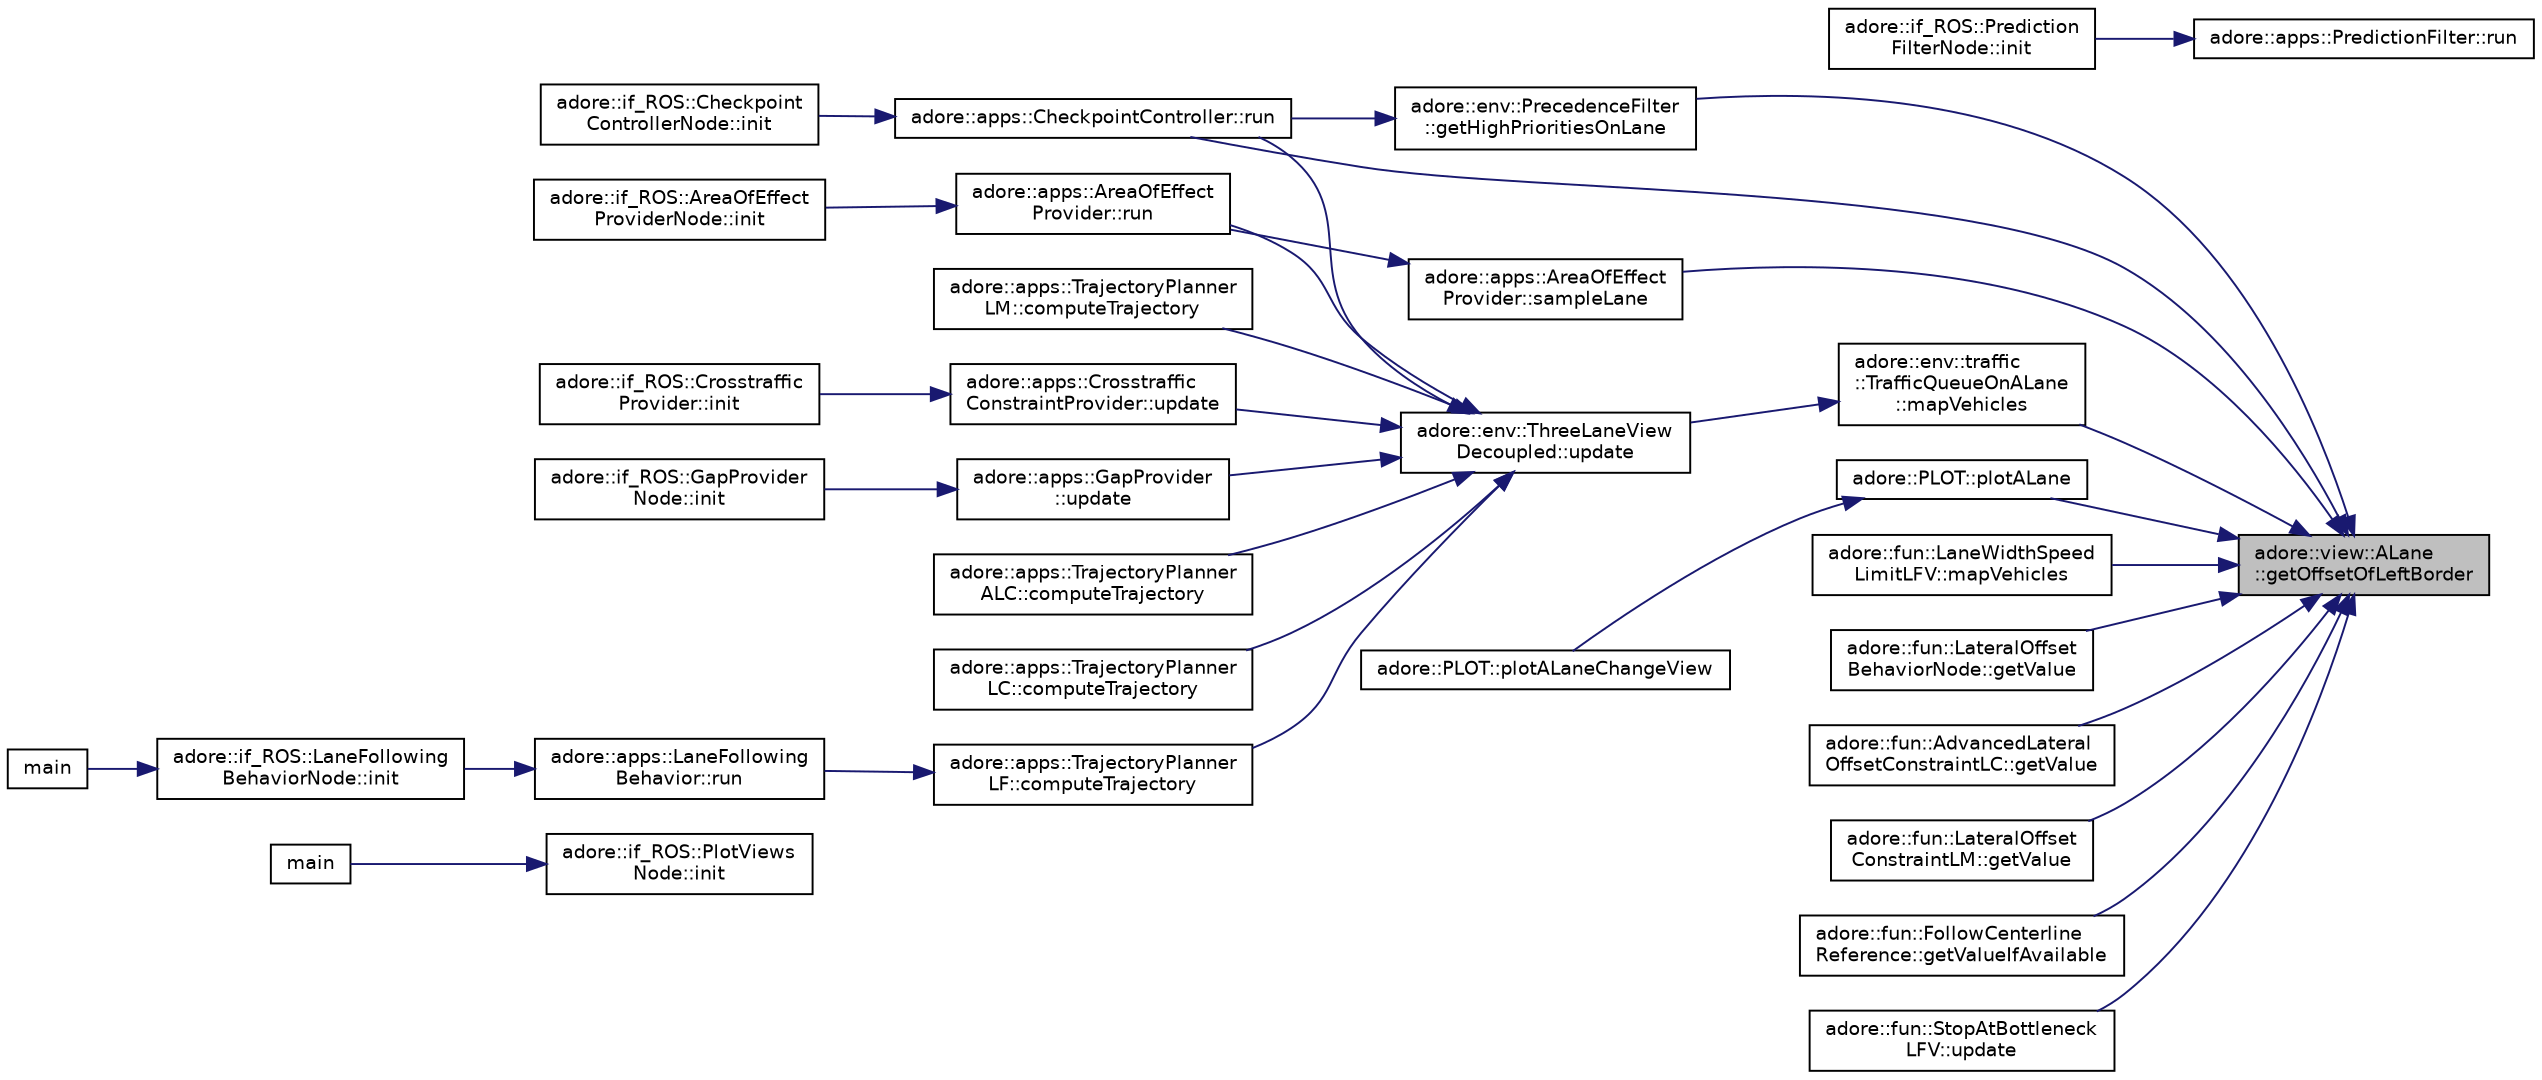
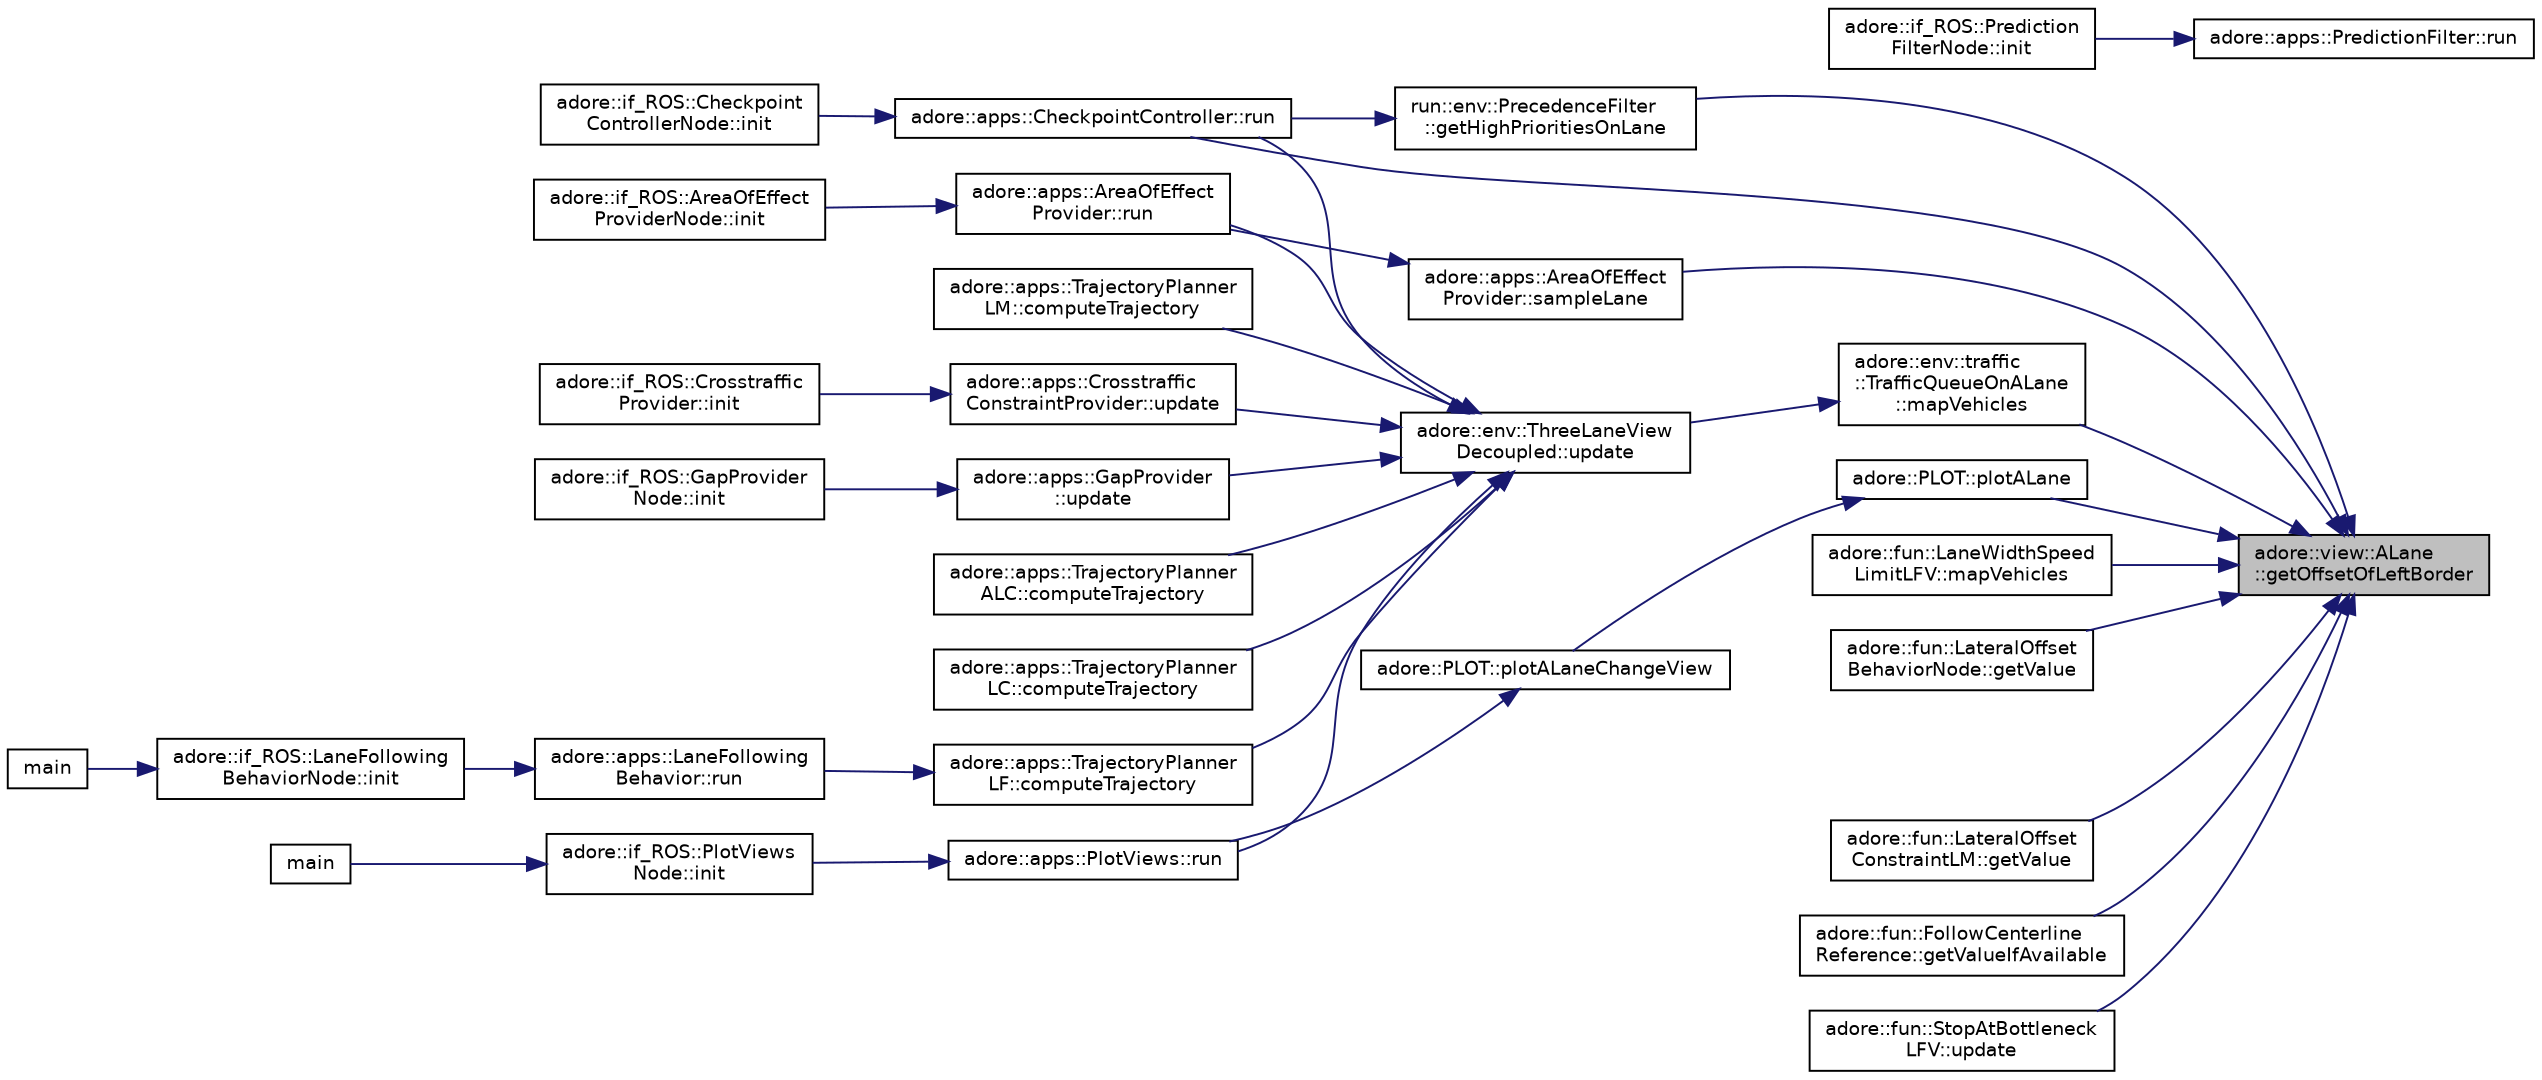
  digraph {
    rankdir=RL
    node [color=black fillcolor=white fontname=Helvetica fontsize=10 shape=record style=filled]
    edge [color=midnightblue dir=back fontname=Helvetica fontsize=10 labelfontname=Helvetica labelfontsize=10 style=solid]
    n1 [fillcolor=grey75 fontcolor=black height=0.2 label="adore::view::ALane\l::getOffsetOfLeftBorder" width=0.4]
-   n2 [height=0.2 label="adore::env::PrecedenceFilter\l::getHighPrioritiesOnLane" width=0.4]
+   n2 [height=0.2 label="run::env::PrecedenceFilter\l::getHighPrioritiesOnLane" width=0.4]
    n3 [height=0.2 label="adore::fun::LaneWidthSpeed\lLimitLFV::mapVehicles" width=0.4]
    n4 [height=0.2 label="adore::fun::LateralOffset\lBehaviorNode::getValue" width=0.4]
-   n5 [height=0.2 label="adore::fun::AdvancedLateral\lOffsetConstraintLC::getValue" width=0.4]
    n6 [height=0.2 label="adore::fun::LateralOffset\lConstraintLM::getValue" width=0.4]
    n7 [height=0.2 label="adore::fun::FollowCenterline\lReference::getValueIfAvailable" width=0.4]
    n8 [height=0.2 label="adore::env::traffic\l::TrafficQueueOnALane\l::mapVehicles" width=0.4]
    n9 [height=0.2 label="adore::apps::CheckpointController::run" width=0.4]
    n10 [height=0.2 label="adore::PLOT::plotALane" width=0.4]
    n11 [height=0.2 label="adore::apps::AreaOfEffect\lProvider::sampleLane" width=0.4]
    n12 [height=0.2 label="adore::fun::StopAtBottleneck\lLFV::update" width=0.4]
    n13 [height=0.2 label="adore::env::ThreeLaneView\lDecoupled::update" width=0.4]
    n14 [height=0.2 label="adore::if_ROS::Checkpoint\lControllerNode::init" width=0.4]
    n15 [height=0.2 label="adore::PLOT::plotALaneChangeView" width=0.4]
    n16 [height=0.2 label="adore::apps::AreaOfEffect\lProvider::run" width=0.4]
    n17 [height=0.2 label="adore::apps::PredictionFilter::run" width=0.4]
    n18 [height=0.2 label="adore::if_ROS::Prediction\lFilterNode::init" width=0.4]
    n19 [height=0.2 label="adore::apps::TrajectoryPlanner\lALC::computeTrajectory" width=0.4]
    n20 [height=0.2 label="adore::apps::TrajectoryPlanner\lLC::computeTrajectory" width=0.4]
    n21 [height=0.2 label="adore::apps::TrajectoryPlanner\lLF::computeTrajectory" width=0.4]
    n22 [height=0.2 label="adore::apps::TrajectoryPlanner\lLM::computeTrajectory" width=0.4]
+   n23 [height=0.2 label="adore::apps::PlotViews::run" width=0.4]
    n24 [height=0.2 label="adore::apps::Crosstraffic\lConstraintProvider::update" width=0.4]
    n25 [height=0.2 label="adore::apps::GapProvider\l::update" width=0.4]
    n26 [height=0.2 label="adore::apps::LaneFollowing\lBehavior::run" width=0.4]
    n27 [height=0.2 label="adore::if_ROS::AreaOfEffect\lProviderNode::init" width=0.4]
    n28 [height=0.2 label="adore::if_ROS::PlotViews\lNode::init" width=0.4]
    n29 [height=0.2 label="adore::if_ROS::Crosstraffic\lProvider::init" width=0.4]
    n30 [height=0.2 label="adore::if_ROS::GapProvider\lNode::init" width=0.4]
    n31 [height=0.2 label="adore::if_ROS::LaneFollowing\lBehaviorNode::init" width=0.4]
    n32 [height=0.2 label=main width=0.4]
    n33 [height=0.2 label=main width=0.4]
    n1 -> n2
    n1 -> n3
    n1 -> n4
-   n1 -> n5
    n1 -> n6
    n1 -> n7
    n1 -> n8
    n1 -> n9
    n1 -> n10
    n1 -> n11
    n1 -> n12
    n2 -> n9
    n8 -> n13
    n9 -> n14
    n10 -> n15
    n11 -> n16
    n13 -> n9
    n13 -> n16
    n13 -> n19
    n13 -> n20
    n13 -> n21
    n13 -> n22
+   n13 -> n23
    n13 -> n24
    n13 -> n25
+   n15 -> n23
    n16 -> n27
    n17 -> n18
    n21 -> n26
+   n23 -> n28
    n24 -> n29
    n25 -> n30
    n26 -> n31
    n28 -> n33
    n31 -> n32
  }
